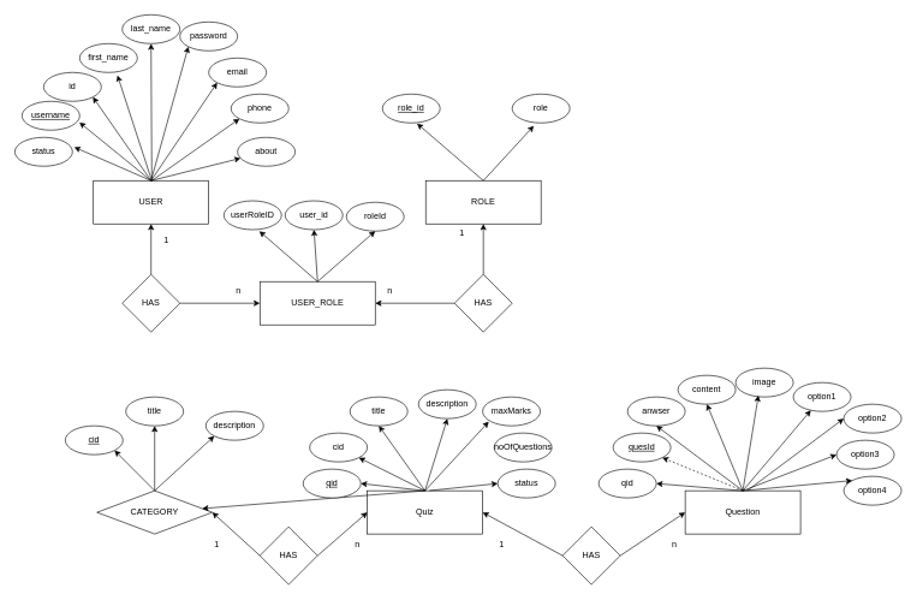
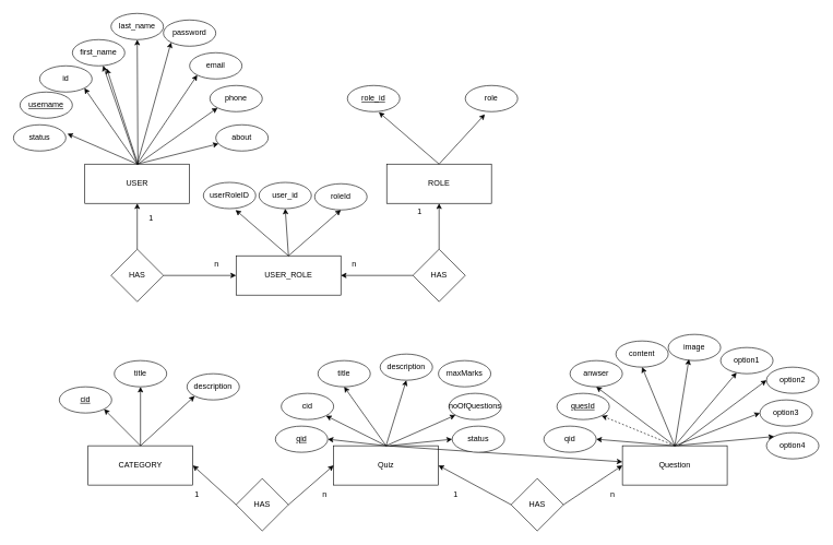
  <mxCell id="0" />
  <mxCell id="1" parent="0" />
  <mxCell id="2" value="USER" style="rounded=0;whiteSpace=wrap;html=1;" parent="1" vertex="1"><mxGeometry x="129" y="250" width="160" height="60" as="geometry" /></mxCell>
  <mxCell id="3" value="id" style="ellipse;whiteSpace=wrap;html=1;" parent="1" vertex="1"><mxGeometry x="60" y="100" width="80" height="40" as="geometry" /></mxCell>
  <mxCell id="4" value="username" style="ellipse;whiteSpace=wrap;html=1;fontStyle=4" parent="1" vertex="1"><mxGeometry x="30" y="140" width="80" height="40" as="geometry" /></mxCell>
  <mxCell id="5" value="first_name" style="ellipse;whiteSpace=wrap;html=1;" parent="1" vertex="1"><mxGeometry x="110" y="60" width="80" height="40" as="geometry" /></mxCell>
  <mxCell id="6" value="last_name" style="ellipse;whiteSpace=wrap;html=1;" parent="1" vertex="1"><mxGeometry x="169" y="20" width="80" height="40" as="geometry" /></mxCell>
  <mxCell id="7" value="password" style="ellipse;whiteSpace=wrap;html=1;" parent="1" vertex="1"><mxGeometry x="249" y="30" width="80" height="40" as="geometry" /></mxCell>
  <mxCell id="8" value="email" style="ellipse;whiteSpace=wrap;html=1;" parent="1" vertex="1"><mxGeometry x="289" y="80" width="80" height="40" as="geometry" /></mxCell>
  <mxCell id="9" value="phone" style="ellipse;whiteSpace=wrap;html=1;" parent="1" vertex="1"><mxGeometry x="320" y="130" width="80" height="40" as="geometry" /></mxCell>
- <mxCell id="10" value="" style="endArrow=classic;html=1;rounded=0;entryX=0.995;entryY=0.73;entryDx=0;entryDy=0;entryPerimeter=0;exitX=0.5;exitY=0;exitDx=0;exitDy=0;" parent="1" source="2" target="4" edge="1"><mxGeometry width="50" height="50" relative="1" as="geometry"><mxPoint x="140" y="180" as="sourcePoint" /><mxPoint x="190" y="130" as="targetPoint" /></mxGeometry></mxCell>
+ <mxCell id="10" value="" style="endArrow=classic;html=1;rounded=0;exitX=0.5;exitY=0;exitDx=0;exitDy=0;" parent="1" source="2" target="5" edge="1"><mxGeometry width="50" height="50" relative="1" as="geometry"><mxPoint x="140" y="180" as="sourcePoint" /><mxPoint x="190" y="130" as="targetPoint" /></mxGeometry></mxCell>
  <mxCell id="11" value="" style="endArrow=classic;html=1;rounded=0;entryX=1;entryY=1;entryDx=0;entryDy=0;exitX=0.5;exitY=0;exitDx=0;exitDy=0;" parent="1" source="2" target="3" edge="1"><mxGeometry width="50" height="50" relative="1" as="geometry"><mxPoint x="150" y="180" as="sourcePoint" /><mxPoint x="200" y="130" as="targetPoint" /></mxGeometry></mxCell>
  <mxCell id="12" value="" style="endArrow=classic;html=1;rounded=0;entryX=0.655;entryY=1.1;entryDx=0;entryDy=0;entryPerimeter=0;" parent="1" target="5" edge="1"><mxGeometry width="50" height="50" relative="1" as="geometry"><mxPoint x="210" y="250" as="sourcePoint" /><mxPoint x="210" y="130" as="targetPoint" /></mxGeometry></mxCell>
  <mxCell id="13" value="" style="endArrow=classic;html=1;rounded=0;entryX=0.5;entryY=1;entryDx=0;entryDy=0;" parent="1" target="6" edge="1"><mxGeometry width="50" height="50" relative="1" as="geometry"><mxPoint x="210" y="250" as="sourcePoint" /><mxPoint x="230" y="130" as="targetPoint" /></mxGeometry></mxCell>
  <mxCell id="14" value="" style="endArrow=classic;html=1;rounded=0;entryX=0;entryY=1;entryDx=0;entryDy=0;exitX=0.5;exitY=0;exitDx=0;exitDy=0;" parent="1" source="2" target="7" edge="1"><mxGeometry width="50" height="50" relative="1" as="geometry"><mxPoint x="190" y="190" as="sourcePoint" /><mxPoint x="210" y="20" as="targetPoint" /></mxGeometry></mxCell>
  <mxCell id="15" value="" style="endArrow=classic;html=1;rounded=0;entryX=0;entryY=1;entryDx=0;entryDy=0;exitX=0.5;exitY=0;exitDx=0;exitDy=0;" parent="1" source="2" target="8" edge="1"><mxGeometry width="50" height="50" relative="1" as="geometry"><mxPoint x="200" y="200" as="sourcePoint" /><mxPoint x="220" y="30" as="targetPoint" /></mxGeometry></mxCell>
  <mxCell id="16" value="" style="endArrow=classic;html=1;rounded=0;entryX=0;entryY=1;entryDx=0;entryDy=0;" parent="1" target="9" edge="1"><mxGeometry width="50" height="50" relative="1" as="geometry"><mxPoint x="210" y="250" as="sourcePoint" /><mxPoint x="230" y="40" as="targetPoint" /></mxGeometry></mxCell>
  <mxCell id="17" value="status" style="ellipse;whiteSpace=wrap;html=1;" parent="1" vertex="1"><mxGeometry x="20" y="190" width="80" height="40" as="geometry" /></mxCell>
  <mxCell id="18" value="about" style="ellipse;whiteSpace=wrap;html=1;" parent="1" vertex="1"><mxGeometry x="329" y="190" width="80" height="40" as="geometry" /></mxCell>
  <mxCell id="19" value="" style="endArrow=classic;html=1;rounded=0;exitX=0.5;exitY=0;exitDx=0;exitDy=0;" parent="1" source="2" target="18" edge="1"><mxGeometry width="50" height="50" relative="1" as="geometry"><mxPoint x="290" y="190" as="sourcePoint" /><mxPoint x="342" y="164" as="targetPoint" /></mxGeometry></mxCell>
  <mxCell id="20" value="" style="endArrow=classic;html=1;rounded=0;entryX=1.03;entryY=0.34;entryDx=0;entryDy=0;entryPerimeter=0;exitX=0.5;exitY=0;exitDx=0;exitDy=0;" parent="1" source="2" target="17" edge="1"><mxGeometry width="50" height="50" relative="1" as="geometry"><mxPoint x="150" y="190" as="sourcePoint" /><mxPoint x="110" y="159" as="targetPoint" /></mxGeometry></mxCell>
  <mxCell id="21" value="ROLE" style="rounded=0;whiteSpace=wrap;html=1;" parent="1" vertex="1"><mxGeometry x="590" y="250" width="160" height="60" as="geometry" /></mxCell>
  <mxCell id="22" value="role_id" style="ellipse;whiteSpace=wrap;html=1;fontStyle=4" parent="1" vertex="1"><mxGeometry x="530" y="130" width="80" height="40" as="geometry" /></mxCell>
  <mxCell id="23" value="role" style="ellipse;whiteSpace=wrap;html=1;" parent="1" vertex="1"><mxGeometry x="710" y="130" width="80" height="40" as="geometry" /></mxCell>
  <mxCell id="24" value="" style="endArrow=classic;html=1;rounded=0;exitX=0.5;exitY=0;exitDx=0;exitDy=0;entryX=0.6;entryY=1.02;entryDx=0;entryDy=0;entryPerimeter=0;" parent="1" source="21" target="22" edge="1"><mxGeometry width="50" height="50" relative="1" as="geometry"><mxPoint x="520" y="172" as="sourcePoint" /><mxPoint x="559" y="170" as="targetPoint" /></mxGeometry></mxCell>
  <mxCell id="25" value="" style="endArrow=classic;html=1;rounded=0;entryX=0.375;entryY=1.1;entryDx=0;entryDy=0;entryPerimeter=0;exitX=0.5;exitY=0;exitDx=0;exitDy=0;" parent="1" source="21" target="23" edge="1"><mxGeometry width="50" height="50" relative="1" as="geometry"><mxPoint x="700" y="140" as="sourcePoint" /><mxPoint x="349" y="213" as="targetPoint" /></mxGeometry></mxCell>
  <mxCell id="26" value="USER_ROLE" style="rounded=0;whiteSpace=wrap;html=1;" parent="1" vertex="1"><mxGeometry x="360" y="390" width="160" height="60" as="geometry" /></mxCell>
  <mxCell id="27" value="" style="edgeStyle=orthogonalEdgeStyle;rounded=0;orthogonalLoop=1;jettySize=auto;html=1;" parent="1" source="29" target="2" edge="1"><mxGeometry relative="1" as="geometry" /></mxCell>
  <mxCell id="28" value="" style="edgeStyle=orthogonalEdgeStyle;rounded=0;orthogonalLoop=1;jettySize=auto;html=1;" parent="1" source="29" target="26" edge="1"><mxGeometry relative="1" as="geometry" /></mxCell>
  <mxCell id="29" value="HAS" style="rhombus;whiteSpace=wrap;html=1;" parent="1" vertex="1"><mxGeometry x="169" y="380" width="80" height="80" as="geometry" /></mxCell>
  <mxCell id="30" value="" style="edgeStyle=orthogonalEdgeStyle;rounded=0;orthogonalLoop=1;jettySize=auto;html=1;" parent="1" source="32" target="21" edge="1"><mxGeometry relative="1" as="geometry" /></mxCell>
  <mxCell id="31" value="" style="edgeStyle=orthogonalEdgeStyle;rounded=0;orthogonalLoop=1;jettySize=auto;html=1;" parent="1" source="32" target="26" edge="1"><mxGeometry relative="1" as="geometry" /></mxCell>
  <mxCell id="32" value="HAS" style="rhombus;whiteSpace=wrap;html=1;" parent="1" vertex="1"><mxGeometry x="630" y="380" width="80" height="80" as="geometry" /></mxCell>
  <mxCell id="33" value="1" style="text;html=1;align=center;verticalAlign=middle;resizable=0;points=[];autosize=1;strokeColor=none;fillColor=none;" parent="1" vertex="1"><mxGeometry x="215" y="318" width="30" height="30" as="geometry" /></mxCell>
  <mxCell id="34" value="n" style="text;html=1;align=center;verticalAlign=middle;resizable=0;points=[];autosize=1;strokeColor=none;fillColor=none;" parent="1" vertex="1"><mxGeometry x="315" y="388" width="30" height="30" as="geometry" /></mxCell>
  <mxCell id="35" value="1" style="text;html=1;align=center;verticalAlign=middle;resizable=0;points=[];autosize=1;strokeColor=none;fillColor=none;" parent="1" vertex="1"><mxGeometry x="625" y="308" width="30" height="30" as="geometry" /></mxCell>
  <mxCell id="36" value="n" style="text;html=1;align=center;verticalAlign=middle;resizable=0;points=[];autosize=1;strokeColor=none;fillColor=none;" parent="1" vertex="1"><mxGeometry x="525" y="388" width="30" height="30" as="geometry" /></mxCell>
  <mxCell id="37" value="userRoleID" style="ellipse;whiteSpace=wrap;html=1;" parent="1" vertex="1"><mxGeometry x="310" y="278" width="80" height="40" as="geometry" /></mxCell>
  <mxCell id="38" value="user_id" style="ellipse;whiteSpace=wrap;html=1;" parent="1" vertex="1"><mxGeometry x="395" y="278" width="80" height="40" as="geometry" /></mxCell>
  <mxCell id="39" value="roleId" style="ellipse;whiteSpace=wrap;html=1;" parent="1" vertex="1"><mxGeometry x="480" y="280" width="80" height="40" as="geometry" /></mxCell>
  <mxCell id="40" value="" style="endArrow=classic;html=1;rounded=0;exitX=0.5;exitY=0;exitDx=0;exitDy=0;entryX=0.615;entryY=1.05;entryDx=0;entryDy=0;entryPerimeter=0;" parent="1" source="26" target="37" edge="1"><mxGeometry width="50" height="50" relative="1" as="geometry"><mxPoint x="276" y="369" as="sourcePoint" /><mxPoint x="400" y="338" as="targetPoint" /></mxGeometry></mxCell>
  <mxCell id="41" value="" style="endArrow=classic;html=1;rounded=0;exitX=0.5;exitY=0;exitDx=0;exitDy=0;entryX=0.5;entryY=1;entryDx=0;entryDy=0;" parent="1" source="26" target="39" edge="1"><mxGeometry width="50" height="50" relative="1" as="geometry"><mxPoint x="516" y="380" as="sourcePoint" /><mxPoint x="435" y="310" as="targetPoint" /></mxGeometry></mxCell>
  <mxCell id="42" value="" style="endArrow=classic;html=1;rounded=0;entryX=0.5;entryY=1;entryDx=0;entryDy=0;" parent="1" target="38" edge="1"><mxGeometry width="50" height="50" relative="1" as="geometry"><mxPoint x="440" y="390" as="sourcePoint" /><mxPoint x="400" y="280" as="targetPoint" /></mxGeometry></mxCell>
  <mxCell id="43" value="" style="edgeStyle=orthogonalEdgeStyle;rounded=0;orthogonalLoop=1;jettySize=auto;html=1;" edge="1" parent="1" source="44" target="46"><mxGeometry relative="1" as="geometry" /></mxCell>
- <mxCell id="44" value="CATEGORY" style="rhombus;whiteSpace=wrap;html=1;" vertex="1" parent="1"><mxGeometry x="134" y="680" width="160" height="60" as="geometry" /></mxCell>
+ <mxCell id="44" value="CATEGORY" style="rounded=0;whiteSpace=wrap;html=1;" vertex="1" parent="1"><mxGeometry x="134" y="680" width="160" height="60" as="geometry" /></mxCell>
  <mxCell id="45" value="&lt;u&gt;cid&lt;/u&gt;" style="ellipse;whiteSpace=wrap;html=1;" vertex="1" parent="1"><mxGeometry x="90" y="590" width="80" height="40" as="geometry" /></mxCell>
  <mxCell id="46" value="title" style="ellipse;whiteSpace=wrap;html=1;" vertex="1" parent="1"><mxGeometry x="174" y="550" width="80" height="40" as="geometry" /></mxCell>
  <mxCell id="47" value="description" style="ellipse;whiteSpace=wrap;html=1;" vertex="1" parent="1"><mxGeometry x="285" y="570" width="80" height="40" as="geometry" /></mxCell>
  <mxCell id="48" value="" style="endArrow=classic;html=1;rounded=0;exitX=0.5;exitY=0;exitDx=0;exitDy=0;entryX=0;entryY=1;entryDx=0;entryDy=0;" edge="1" parent="1" source="44" target="47"><mxGeometry width="50" height="50" relative="1" as="geometry"><mxPoint x="220" y="650" as="sourcePoint" /><mxPoint x="270" y="600" as="targetPoint" /></mxGeometry></mxCell>
  <mxCell id="49" value="" style="endArrow=classic;html=1;rounded=0;entryX=1;entryY=1;entryDx=0;entryDy=0;exitX=0.5;exitY=0;exitDx=0;exitDy=0;" edge="1" parent="1" source="44" target="45"><mxGeometry width="50" height="50" relative="1" as="geometry"><mxPoint x="155" y="660" as="sourcePoint" /><mxPoint x="205" y="610" as="targetPoint" /></mxGeometry></mxCell>
  <mxCell id="50" value="Quiz" style="rounded=0;whiteSpace=wrap;html=1;" vertex="1" parent="1"><mxGeometry x="509" y="680" width="160" height="60" as="geometry" /></mxCell>
  <mxCell id="51" value="cid" style="ellipse;whiteSpace=wrap;html=1;" vertex="1" parent="1"><mxGeometry x="429" y="600" width="80" height="40" as="geometry" /></mxCell>
  <mxCell id="52" value="title" style="ellipse;whiteSpace=wrap;html=1;" vertex="1" parent="1"><mxGeometry x="485" y="550" width="80" height="40" as="geometry" /></mxCell>
  <mxCell id="53" value="description" style="ellipse;whiteSpace=wrap;html=1;" vertex="1" parent="1"><mxGeometry x="580" y="540" width="80" height="40" as="geometry" /></mxCell>
  <mxCell id="54" value="" style="endArrow=classic;html=1;rounded=0;exitX=0.5;exitY=0;exitDx=0;exitDy=0;entryX=0.5;entryY=1;entryDx=0;entryDy=0;" edge="1" parent="1" source="50" target="53"><mxGeometry width="50" height="50" relative="1" as="geometry"><mxPoint x="595" y="650" as="sourcePoint" /><mxPoint x="645" y="600" as="targetPoint" /></mxGeometry></mxCell>
  <mxCell id="55" value="" style="endArrow=classic;html=1;rounded=0;entryX=1;entryY=1;entryDx=0;entryDy=0;exitX=0.5;exitY=0;exitDx=0;exitDy=0;" edge="1" parent="1" source="50" target="51"><mxGeometry width="50" height="50" relative="1" as="geometry"><mxPoint x="530" y="660" as="sourcePoint" /><mxPoint x="580" y="610" as="targetPoint" /></mxGeometry></mxCell>
  <mxCell id="56" value="" style="endArrow=classic;html=1;rounded=0;entryX=0.5;entryY=1;entryDx=0;entryDy=0;exitX=0.5;exitY=0;exitDx=0;exitDy=0;" edge="1" parent="1" source="50" target="52"><mxGeometry width="50" height="50" relative="1" as="geometry"><mxPoint x="495" y="680" as="sourcePoint" /><mxPoint x="545" y="630" as="targetPoint" /></mxGeometry></mxCell>
  <mxCell id="57" value="maxMarks" style="ellipse;whiteSpace=wrap;html=1;" vertex="1" parent="1"><mxGeometry x="669" y="550" width="80" height="40" as="geometry" /></mxCell>
  <mxCell id="58" value="noOfQuestions" style="ellipse;whiteSpace=wrap;html=1;" vertex="1" parent="1"><mxGeometry x="685" y="600" width="80" height="40" as="geometry" /></mxCell>
- <mxCell id="59" value="" style="endArrow=classic;html=1;rounded=0;exitX=0.5;exitY=0;exitDx=0;exitDy=0;entryX=0.107;entryY=0.853;entryDx=0;entryDy=0;entryPerimeter=0;" edge="1" parent="1" source="50" target="57"><mxGeometry width="50" height="50" relative="1" as="geometry"><mxPoint x="595" y="660" as="sourcePoint" /><mxPoint x="660" y="600" as="targetPoint" /></mxGeometry></mxCell>
- <mxCell id="60" value="" style="endArrow=classic;html=1;rounded=0;exitX=0.5;exitY=0;exitDx=0;exitDy=0;" edge="1" parent="1" source="50" target="44"><mxGeometry width="50" height="50" relative="1" as="geometry"><mxPoint x="545" y="670" as="sourcePoint" /><mxPoint x="595" y="620" as="targetPoint" /></mxGeometry></mxCell>
+ <mxCell id="59" value="" style="endArrow=classic;html=1;rounded=0;exitX=0.5;exitY=0;exitDx=0;exitDy=0;" edge="1" parent="1" source="50" target="70"><mxGeometry width="50" height="50" relative="1" as="geometry"><mxPoint x="595" y="660" as="sourcePoint" /><mxPoint x="660" y="600" as="targetPoint" /></mxGeometry></mxCell>
+ <mxCell id="60" value="" style="endArrow=classic;html=1;rounded=0;exitX=0.5;exitY=0;exitDx=0;exitDy=0;" edge="1" parent="1" source="50" target="58"><mxGeometry width="50" height="50" relative="1" as="geometry"><mxPoint x="545" y="670" as="sourcePoint" /><mxPoint x="595" y="620" as="targetPoint" /></mxGeometry></mxCell>
  <mxCell id="61" value="HAS" style="rhombus;whiteSpace=wrap;html=1;" vertex="1" parent="1"><mxGeometry x="360" y="730" width="80" height="80" as="geometry" /></mxCell>
  <mxCell id="62" value="&lt;u&gt;qid&lt;/u&gt;" style="ellipse;whiteSpace=wrap;html=1;" vertex="1" parent="1"><mxGeometry x="420" y="650" width="80" height="40" as="geometry" /></mxCell>
  <mxCell id="63" value="status" style="ellipse;whiteSpace=wrap;html=1;" vertex="1" parent="1"><mxGeometry x="690" y="650" width="80" height="40" as="geometry" /></mxCell>
  <mxCell id="64" value="" style="endArrow=classic;html=1;rounded=0;entryX=0;entryY=0.5;entryDx=0;entryDy=0;exitX=0.539;exitY=-0.003;exitDx=0;exitDy=0;exitPerimeter=0;" edge="1" parent="1" source="50" target="63"><mxGeometry width="50" height="50" relative="1" as="geometry"><mxPoint x="500" y="770" as="sourcePoint" /><mxPoint x="550" y="720" as="targetPoint" /></mxGeometry></mxCell>
  <mxCell id="65" value="" style="endArrow=classic;html=1;rounded=0;entryX=1;entryY=0.5;entryDx=0;entryDy=0;exitX=0.5;exitY=0;exitDx=0;exitDy=0;" edge="1" parent="1" source="50" target="62"><mxGeometry width="50" height="50" relative="1" as="geometry"><mxPoint x="500" y="770" as="sourcePoint" /><mxPoint x="550" y="720" as="targetPoint" /></mxGeometry></mxCell>
  <mxCell id="66" value="" style="endArrow=classic;html=1;rounded=0;entryX=1;entryY=0.5;entryDx=0;entryDy=0;exitX=0;exitY=0.5;exitDx=0;exitDy=0;" edge="1" parent="1" source="61" target="44"><mxGeometry width="50" height="50" relative="1" as="geometry"><mxPoint x="500" y="770" as="sourcePoint" /><mxPoint x="550" y="720" as="targetPoint" /></mxGeometry></mxCell>
  <mxCell id="67" value="" style="endArrow=classic;html=1;rounded=0;entryX=0;entryY=0.5;entryDx=0;entryDy=0;exitX=1;exitY=0.5;exitDx=0;exitDy=0;" edge="1" parent="1" source="61" target="50"><mxGeometry width="50" height="50" relative="1" as="geometry"><mxPoint x="500" y="770" as="sourcePoint" /><mxPoint x="550" y="720" as="targetPoint" /></mxGeometry></mxCell>
  <mxCell id="68" value="1" style="text;html=1;align=center;verticalAlign=middle;resizable=0;points=[];autosize=1;strokeColor=none;fillColor=none;" vertex="1" parent="1"><mxGeometry x="285" y="740" width="30" height="30" as="geometry" /></mxCell>
  <mxCell id="69" value="n" style="text;html=1;align=center;verticalAlign=middle;resizable=0;points=[];autosize=1;strokeColor=none;fillColor=none;" vertex="1" parent="1"><mxGeometry x="480" y="740" width="30" height="30" as="geometry" /></mxCell>
  <mxCell id="70" value="Question" style="rounded=0;whiteSpace=wrap;html=1;" vertex="1" parent="1"><mxGeometry x="950" y="680" width="160" height="60" as="geometry" /></mxCell>
  <mxCell id="71" value="&lt;u&gt;quesId&lt;/u&gt;" style="ellipse;whiteSpace=wrap;html=1;" vertex="1" parent="1"><mxGeometry x="850" y="600" width="80" height="40" as="geometry" /></mxCell>
  <mxCell id="72" value="anwser" style="ellipse;whiteSpace=wrap;html=1;" vertex="1" parent="1"><mxGeometry x="870" y="550" width="80" height="40" as="geometry" /></mxCell>
  <mxCell id="73" value="content" style="ellipse;whiteSpace=wrap;html=1;" vertex="1" parent="1"><mxGeometry x="940" y="520" width="80" height="40" as="geometry" /></mxCell>
  <mxCell id="74" value="" style="endArrow=classic;html=1;rounded=0;exitX=0.5;exitY=0;exitDx=0;exitDy=0;entryX=0.5;entryY=1;entryDx=0;entryDy=0;" edge="1" parent="1" source="70" target="73"><mxGeometry width="50" height="50" relative="1" as="geometry"><mxPoint x="1036" y="650" as="sourcePoint" /><mxPoint x="1086" y="600" as="targetPoint" /></mxGeometry></mxCell>
  <mxCell id="75" value="" style="endArrow=classic;html=1;rounded=0;entryX=1;entryY=1;entryDx=0;entryDy=0;exitX=0.5;exitY=0;exitDx=0;exitDy=0;dashed=1;" edge="1" parent="1" source="70" target="71"><mxGeometry width="50" height="50" relative="1" as="geometry"><mxPoint x="971" y="660" as="sourcePoint" /><mxPoint x="1021" y="610" as="targetPoint" /></mxGeometry></mxCell>
  <mxCell id="76" value="" style="endArrow=classic;html=1;rounded=0;entryX=0.5;entryY=1;entryDx=0;entryDy=0;exitX=0.5;exitY=0;exitDx=0;exitDy=0;" edge="1" parent="1" source="70" target="72"><mxGeometry width="50" height="50" relative="1" as="geometry"><mxPoint x="936" y="680" as="sourcePoint" /><mxPoint x="986" y="630" as="targetPoint" /></mxGeometry></mxCell>
  <mxCell id="77" value="image" style="ellipse;whiteSpace=wrap;html=1;" vertex="1" parent="1"><mxGeometry x="1020" y="510" width="80" height="40" as="geometry" /></mxCell>
  <mxCell id="78" value="option1" style="ellipse;whiteSpace=wrap;html=1;" vertex="1" parent="1"><mxGeometry x="1100" y="530" width="80" height="40" as="geometry" /></mxCell>
  <mxCell id="79" value="" style="endArrow=classic;html=1;rounded=0;exitX=0.5;exitY=0;exitDx=0;exitDy=0;entryX=0.395;entryY=0.946;entryDx=0;entryDy=0;entryPerimeter=0;" edge="1" parent="1" source="70" target="77"><mxGeometry width="50" height="50" relative="1" as="geometry"><mxPoint x="1036" y="660" as="sourcePoint" /><mxPoint x="1101" y="600" as="targetPoint" /></mxGeometry></mxCell>
  <mxCell id="80" value="" style="endArrow=classic;html=1;rounded=0;exitX=0.5;exitY=0;exitDx=0;exitDy=0;" edge="1" parent="1" source="70" target="78"><mxGeometry width="50" height="50" relative="1" as="geometry"><mxPoint x="986" y="670" as="sourcePoint" /><mxPoint x="1036" y="620" as="targetPoint" /></mxGeometry></mxCell>
  <mxCell id="81" value="option2" style="ellipse;whiteSpace=wrap;html=1;" vertex="1" parent="1"><mxGeometry x="1170" y="560" width="80" height="40" as="geometry" /></mxCell>
  <mxCell id="82" value="" style="endArrow=classic;html=1;rounded=0;entryX=0;entryY=0.5;entryDx=0;entryDy=0;exitX=0.539;exitY=-0.003;exitDx=0;exitDy=0;exitPerimeter=0;" edge="1" parent="1" source="70" target="81"><mxGeometry width="50" height="50" relative="1" as="geometry"><mxPoint x="941" y="770" as="sourcePoint" /><mxPoint x="991" y="720" as="targetPoint" /></mxGeometry></mxCell>
  <mxCell id="83" value="" style="endArrow=classic;html=1;rounded=0;entryX=1;entryY=0.5;entryDx=0;entryDy=0;exitX=0.5;exitY=0;exitDx=0;exitDy=0;" edge="1" parent="1" source="70" target="89"><mxGeometry width="50" height="50" relative="1" as="geometry"><mxPoint x="941" y="770" as="sourcePoint" /><mxPoint x="941" y="670" as="targetPoint" /></mxGeometry></mxCell>
  <mxCell id="84" value="" style="endArrow=classic;html=1;rounded=0;entryX=0;entryY=0.5;entryDx=0;entryDy=0;exitX=1;exitY=0.5;exitDx=0;exitDy=0;" edge="1" parent="1" target="70" source="86"><mxGeometry width="50" height="50" relative="1" as="geometry"><mxPoint x="881" y="770" as="sourcePoint" /><mxPoint x="991" y="720" as="targetPoint" /></mxGeometry></mxCell>
  <mxCell id="85" value="n" style="text;html=1;align=center;verticalAlign=middle;resizable=0;points=[];autosize=1;strokeColor=none;fillColor=none;" vertex="1" parent="1"><mxGeometry x="920" y="740" width="30" height="30" as="geometry" /></mxCell>
  <mxCell id="86" value="HAS" style="rhombus;whiteSpace=wrap;html=1;" vertex="1" parent="1"><mxGeometry x="780" y="730" width="80" height="80" as="geometry" /></mxCell>
  <mxCell id="87" value="" style="endArrow=classic;html=1;rounded=0;entryX=1;entryY=0.5;entryDx=0;entryDy=0;exitX=0;exitY=0.5;exitDx=0;exitDy=0;" edge="1" parent="1" source="86" target="50"><mxGeometry width="50" height="50" relative="1" as="geometry"><mxPoint x="870" y="780" as="sourcePoint" /><mxPoint x="960" y="720" as="targetPoint" /></mxGeometry></mxCell>
  <mxCell id="88" value="1" style="text;html=1;align=center;verticalAlign=middle;resizable=0;points=[];autosize=1;strokeColor=none;fillColor=none;" vertex="1" parent="1"><mxGeometry x="680" y="740" width="30" height="30" as="geometry" /></mxCell>
  <mxCell id="89" value="qid" style="ellipse;whiteSpace=wrap;html=1;" vertex="1" parent="1"><mxGeometry x="830" y="650" width="80" height="40" as="geometry" /></mxCell>
  <mxCell id="90" value="option3" style="ellipse;whiteSpace=wrap;html=1;" vertex="1" parent="1"><mxGeometry x="1160" y="610" width="80" height="40" as="geometry" /></mxCell>
  <mxCell id="91" value="" style="endArrow=classic;html=1;rounded=0;entryX=0;entryY=0.5;entryDx=0;entryDy=0;exitX=0.5;exitY=0;exitDx=0;exitDy=0;" edge="1" parent="1" source="70" target="90"><mxGeometry width="50" height="50" relative="1" as="geometry"><mxPoint x="730" y="750" as="sourcePoint" /><mxPoint x="780" y="700" as="targetPoint" /></mxGeometry></mxCell>
  <mxCell id="92" value="option4" style="ellipse;whiteSpace=wrap;html=1;" vertex="1" parent="1"><mxGeometry x="1170" y="660" width="80" height="40" as="geometry" /></mxCell>
  <mxCell id="93" value="" style="endArrow=classic;html=1;rounded=0;entryX=0;entryY=0;entryDx=0;entryDy=0;exitX=0.5;exitY=0;exitDx=0;exitDy=0;" edge="1" parent="1" source="70" target="92"><mxGeometry width="50" height="50" relative="1" as="geometry"><mxPoint x="730" y="750" as="sourcePoint" /><mxPoint x="780" y="700" as="targetPoint" /></mxGeometry></mxCell>
